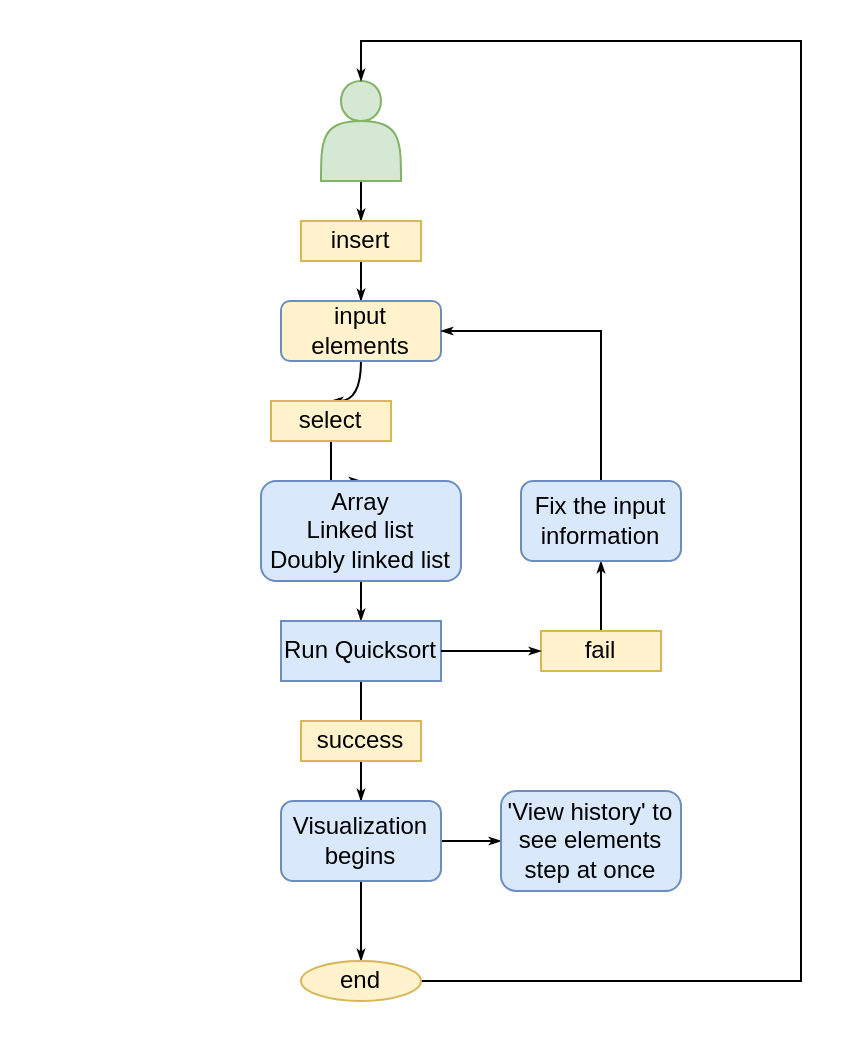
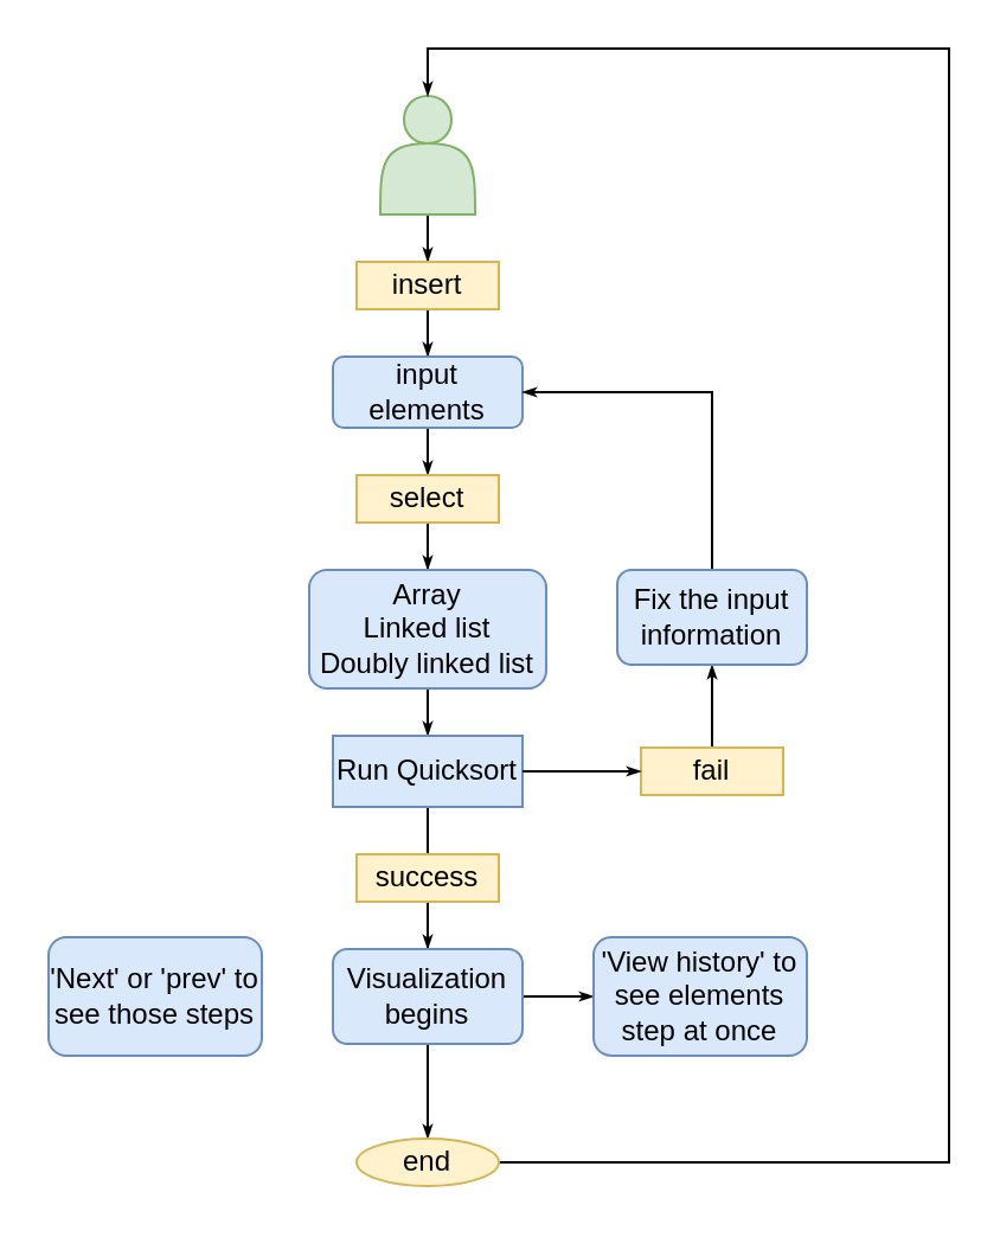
  <mxCell id="0" />
  <mxCell id="1" parent="0" />
  <mxCell id="2" style="edgeStyle=orthogonalEdgeStyle;rounded=0;orthogonalLoop=1;jettySize=auto;html=1;endSize=3;endArrow=classicThin;endFill=1;" edge="1" parent="1" source="3" target="5"><mxGeometry relative="1" as="geometry"><mxPoint x="180" y="110" as="targetPoint" /></mxGeometry></mxCell>
  <mxCell id="3" value="" style="shape=actor;whiteSpace=wrap;html=1;fillColor=#d5e8d4;strokeColor=#82b366;" vertex="1" parent="1"><mxGeometry x="160" y="40" width="40" height="50" as="geometry" /></mxCell>
  <mxCell id="4" style="edgeStyle=orthogonalEdgeStyle;rounded=0;orthogonalLoop=1;jettySize=auto;html=1;endSize=3;endArrow=classicThin;endFill=1;" edge="1" parent="1" source="5" target="7"><mxGeometry relative="1" as="geometry"><mxPoint x="180" y="170" as="targetPoint" /></mxGeometry></mxCell>
  <mxCell id="5" value="insert" style="rounded=0;whiteSpace=wrap;html=1;fillColor=#fff2cc;strokeColor=#d6b656;" vertex="1" parent="1"><mxGeometry x="150" y="110" width="60" height="20" as="geometry" /></mxCell>
  <mxCell id="6" style="edgeStyle=orthogonalEdgeStyle;rounded=0;orthogonalLoop=1;jettySize=auto;html=1;entryX=0.5;entryY=0;entryDx=0;entryDy=0;curved=1;endSize=3;endArrow=classicThin;endFill=1;" edge="1" parent="1" source="7" target="9"><mxGeometry relative="1" as="geometry"><mxPoint x="180" y="220" as="targetPoint" /></mxGeometry></mxCell>
- <mxCell id="7" value="input elements" style="rounded=1;whiteSpace=wrap;html=1;fillColor=#fff2cc;strokeColor=#6c8ebf;" vertex="1" parent="1"><mxGeometry x="140" y="150" width="80" height="30" as="geometry" /></mxCell>
+ <mxCell id="7" value="input elements" style="rounded=1;whiteSpace=wrap;html=1;fillColor=#dae8fc;strokeColor=#6c8ebf;" vertex="1" parent="1"><mxGeometry x="140" y="150" width="80" height="30" as="geometry" /></mxCell>
  <mxCell id="8" style="edgeStyle=orthogonalEdgeStyle;rounded=0;orthogonalLoop=1;jettySize=auto;html=1;entryX=0.5;entryY=0;entryDx=0;entryDy=0;endSize=3;strokeWidth=1;endArrow=classicThin;endFill=1;" edge="1" parent="1" source="9" target="11"><mxGeometry relative="1" as="geometry" /></mxCell>
- <mxCell id="9" value="select" style="rounded=0;whiteSpace=wrap;html=1;fillColor=#fff2cc;strokeColor=#d6b656;" vertex="1" parent="1"><mxGeometry x="135" y="200" width="60" height="20" as="geometry" /></mxCell>
+ <mxCell id="9" value="select" style="rounded=0;whiteSpace=wrap;html=1;fillColor=#fff2cc;strokeColor=#d6b656;" vertex="1" parent="1"><mxGeometry x="150" y="200" width="60" height="20" as="geometry" /></mxCell>
  <mxCell id="10" style="edgeStyle=orthogonalEdgeStyle;rounded=0;orthogonalLoop=1;jettySize=auto;html=1;endSize=3;endArrow=classicThin;endFill=1;" edge="1" parent="1" source="11"><mxGeometry relative="1" as="geometry"><mxPoint x="180" y="310" as="targetPoint" /></mxGeometry></mxCell>
  <mxCell id="11" value="Array&lt;div&gt;Linked list&lt;br&gt;Doubly linked list&lt;/div&gt;" style="rounded=1;whiteSpace=wrap;html=1;fillColor=#dae8fc;strokeColor=#6c8ebf;" vertex="1" parent="1"><mxGeometry x="130" y="240" width="100" height="50" as="geometry" /></mxCell>
  <mxCell id="12" style="edgeStyle=orthogonalEdgeStyle;rounded=0;orthogonalLoop=1;jettySize=auto;html=1;endArrow=classicThin;endFill=1;endSize=3;" edge="1" parent="1" source="13"><mxGeometry relative="1" as="geometry"><mxPoint x="180" y="370" as="targetPoint" /></mxGeometry></mxCell>
  <mxCell id="13" value="Run Quicksort" style="rounded=0;whiteSpace=wrap;html=1;fillColor=#dae8fc;strokeColor=#6c8ebf;" vertex="1" parent="1"><mxGeometry x="140" y="310" width="80" height="30" as="geometry" /></mxCell>
  <mxCell id="14" style="edgeStyle=orthogonalEdgeStyle;rounded=0;orthogonalLoop=1;jettySize=auto;html=1;entryX=0.5;entryY=0;entryDx=0;entryDy=0;endArrow=classicThin;endFill=1;endSize=3;" edge="1" parent="1" source="15" target="23"><mxGeometry relative="1" as="geometry" /></mxCell>
  <mxCell id="15" value="success" style="rounded=0;whiteSpace=wrap;html=1;fillColor=#fff2cc;strokeColor=#d6b656;" vertex="1" parent="1"><mxGeometry x="150" y="360" width="60" height="20" as="geometry" /></mxCell>
  <mxCell id="16" style="edgeStyle=orthogonalEdgeStyle;rounded=0;orthogonalLoop=1;jettySize=auto;html=1;endArrow=classicThin;endFill=1;endSize=3;" edge="1" parent="1" source="17"><mxGeometry relative="1" as="geometry"><mxPoint x="300" y="280" as="targetPoint" /></mxGeometry></mxCell>
  <mxCell id="17" value="fail" style="rounded=0;whiteSpace=wrap;html=1;fillColor=#fff2cc;strokeColor=#d6b656;" vertex="1" parent="1"><mxGeometry x="270" y="315" width="60" height="20" as="geometry" /></mxCell>
  <mxCell id="18" style="edgeStyle=orthogonalEdgeStyle;rounded=0;orthogonalLoop=1;jettySize=auto;html=1;entryX=0;entryY=0.5;entryDx=0;entryDy=0;endArrow=classicThin;endFill=1;endSize=3;" edge="1" parent="1" source="13" target="17"><mxGeometry relative="1" as="geometry" /></mxCell>
  <mxCell id="19" style="edgeStyle=orthogonalEdgeStyle;rounded=0;orthogonalLoop=1;jettySize=auto;html=1;exitX=0.5;exitY=0;exitDx=0;exitDy=0;entryX=1;entryY=0.5;entryDx=0;entryDy=0;endArrow=classicThin;endFill=1;endSize=3;" edge="1" parent="1" source="20" target="7"><mxGeometry relative="1" as="geometry" /></mxCell>
  <mxCell id="20" value="Fix the input information" style="rounded=1;whiteSpace=wrap;html=1;fillColor=#dae8fc;strokeColor=#6c8ebf;" vertex="1" parent="1"><mxGeometry x="260" y="240" width="80" height="40" as="geometry" /></mxCell>
  <mxCell id="21" style="edgeStyle=orthogonalEdgeStyle;rounded=0;orthogonalLoop=1;jettySize=auto;html=1;entryX=0;entryY=0.5;entryDx=0;entryDy=0;endArrow=classicThin;endFill=1;endSize=3;" edge="1" parent="1" source="23" target="25"><mxGeometry relative="1" as="geometry" /></mxCell>
  <mxCell id="22" style="edgeStyle=orthogonalEdgeStyle;rounded=0;orthogonalLoop=1;jettySize=auto;html=1;entryX=0.5;entryY=0;entryDx=0;entryDy=0;endSize=3;endArrow=classicThin;endFill=1;" edge="1" parent="1" source="23" target="27"><mxGeometry relative="1" as="geometry"><mxPoint x="180" y="470" as="targetPoint" /></mxGeometry></mxCell>
  <mxCell id="23" value="Visualization begins" style="rounded=1;whiteSpace=wrap;html=1;fillColor=#dae8fc;strokeColor=#6c8ebf;" vertex="1" parent="1"><mxGeometry x="140" y="400" width="80" height="40" as="geometry" /></mxCell>
+ <mxCell id="24" value="'Next' or 'prev' to see those steps" style="rounded=1;whiteSpace=wrap;html=1;fillColor=#dae8fc;strokeColor=#6c8ebf;" vertex="1" parent="1"><mxGeometry x="20" y="395" width="90" height="50" as="geometry" /></mxCell>
  <mxCell id="25" value="'View history' to see elements step at once" style="rounded=1;whiteSpace=wrap;html=1;fillColor=#dae8fc;strokeColor=#6c8ebf;" vertex="1" parent="1"><mxGeometry x="250" y="395" width="90" height="50" as="geometry" /></mxCell>
  <mxCell id="26" style="edgeStyle=orthogonalEdgeStyle;rounded=0;orthogonalLoop=1;jettySize=auto;html=1;entryX=0.5;entryY=0;entryDx=0;entryDy=0;endArrow=classicThin;endFill=1;endSize=3;exitX=1;exitY=0.5;exitDx=0;exitDy=0;" edge="1" parent="1" source="27" target="3"><mxGeometry relative="1" as="geometry"><mxPoint x="430" y="60" as="targetPoint" /><mxPoint x="220" y="490" as="sourcePoint" /><Array as="points"><mxPoint x="400" y="490" /><mxPoint x="400" y="20" /><mxPoint x="180" y="20" /></Array></mxGeometry></mxCell>
  <mxCell id="27" value="end" style="ellipse;whiteSpace=wrap;html=1;fillColor=#fff2cc;strokeColor=#d6b656;" vertex="1" parent="1"><mxGeometry x="150" y="480" width="60" height="20" as="geometry" /></mxCell>
